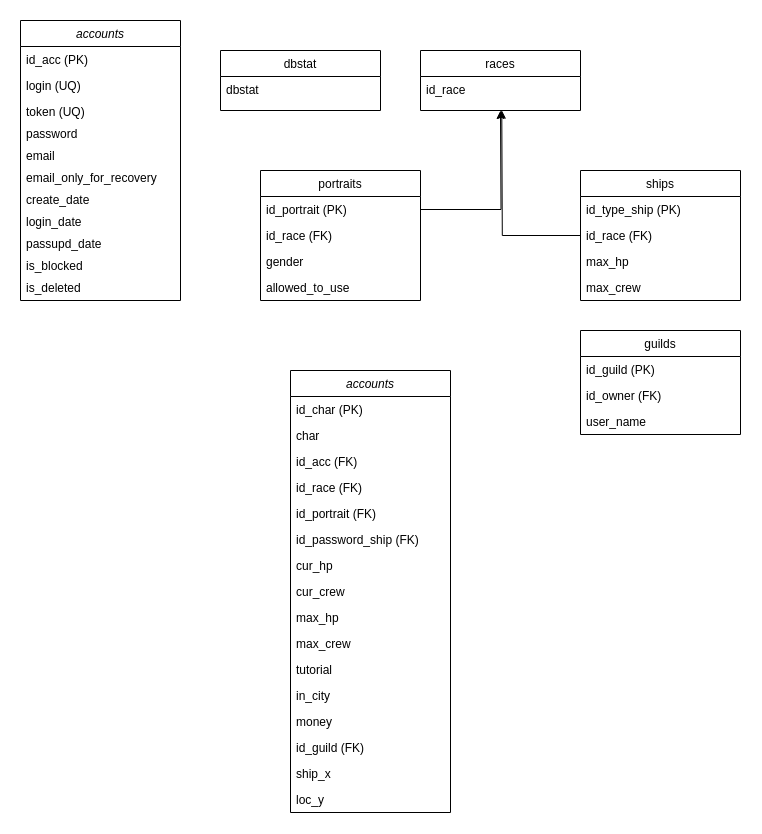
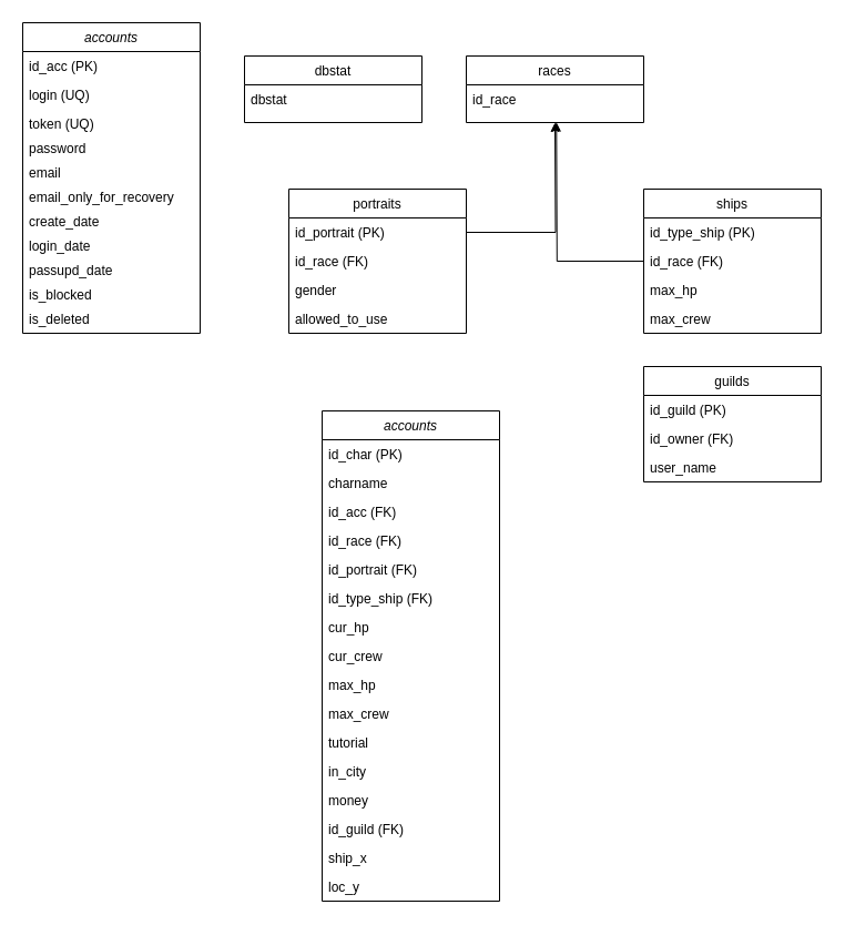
  <mxCell id="0" />
  <mxCell id="1" parent="0" />
  <mxCell id="2" value="accounts" style="swimlane;fontStyle=2;align=center;verticalAlign=top;childLayout=stackLayout;horizontal=1;startSize=26;horizontalStack=0;resizeParent=1;resizeLast=0;collapsible=1;marginBottom=0;rounded=0;shadow=0;strokeWidth=1;" parent="1" vertex="1"><mxGeometry x="20" y="20" width="160" height="280" as="geometry"><mxRectangle x="220" y="180" width="160" height="26" as="alternateBounds" /></mxGeometry></mxCell>
  <mxCell id="3" value="id_acc (PK)" style="text;align=left;verticalAlign=top;spacingLeft=4;spacingRight=4;overflow=hidden;rotatable=0;points=[[0,0.5],[1,0.5]];portConstraint=eastwest;" parent="2" vertex="1"><mxGeometry y="26" width="160" height="26" as="geometry" /></mxCell>
  <mxCell id="4" value="login (UQ)" style="text;align=left;verticalAlign=top;spacingLeft=4;spacingRight=4;overflow=hidden;rotatable=0;points=[[0,0.5],[1,0.5]];portConstraint=eastwest;rounded=0;shadow=0;html=0;" parent="2" vertex="1"><mxGeometry y="52" width="160" height="26" as="geometry" /></mxCell>
  <mxCell id="5" value="token (UQ)" style="text;align=left;verticalAlign=top;spacingLeft=4;spacingRight=4;overflow=hidden;rotatable=0;points=[[0,0.5],[1,0.5]];portConstraint=eastwest;rounded=0;shadow=0;html=0;" parent="2" vertex="1"><mxGeometry y="78" width="160" height="22" as="geometry" /></mxCell>
  <mxCell id="6" value="password" style="text;align=left;verticalAlign=top;spacingLeft=4;spacingRight=4;overflow=hidden;rotatable=0;points=[[0,0.5],[1,0.5]];portConstraint=eastwest;rounded=0;shadow=0;html=0;" vertex="1" parent="2"><mxGeometry y="100" width="160" height="22" as="geometry" /></mxCell>
  <mxCell id="7" value="email" style="text;align=left;verticalAlign=top;spacingLeft=4;spacingRight=4;overflow=hidden;rotatable=0;points=[[0,0.5],[1,0.5]];portConstraint=eastwest;rounded=0;shadow=0;html=0;" vertex="1" parent="2"><mxGeometry y="122" width="160" height="22" as="geometry" /></mxCell>
  <mxCell id="8" value="email_only_for_recovery" style="text;align=left;verticalAlign=top;spacingLeft=4;spacingRight=4;overflow=hidden;rotatable=0;points=[[0,0.5],[1,0.5]];portConstraint=eastwest;rounded=0;shadow=0;html=0;" vertex="1" parent="2"><mxGeometry y="144" width="160" height="22" as="geometry" /></mxCell>
  <mxCell id="9" value="create_date" style="text;align=left;verticalAlign=top;spacingLeft=4;spacingRight=4;overflow=hidden;rotatable=0;points=[[0,0.5],[1,0.5]];portConstraint=eastwest;rounded=0;shadow=0;html=0;" vertex="1" parent="2"><mxGeometry y="166" width="160" height="22" as="geometry" /></mxCell>
  <mxCell id="10" value="login_date" style="text;align=left;verticalAlign=top;spacingLeft=4;spacingRight=4;overflow=hidden;rotatable=0;points=[[0,0.5],[1,0.5]];portConstraint=eastwest;rounded=0;shadow=0;html=0;" vertex="1" parent="2"><mxGeometry y="188" width="160" height="22" as="geometry" /></mxCell>
  <mxCell id="11" value="passupd_date" style="text;align=left;verticalAlign=top;spacingLeft=4;spacingRight=4;overflow=hidden;rotatable=0;points=[[0,0.5],[1,0.5]];portConstraint=eastwest;rounded=0;shadow=0;html=0;" vertex="1" parent="2"><mxGeometry y="210" width="160" height="22" as="geometry" /></mxCell>
  <mxCell id="12" value="is_blocked" style="text;align=left;verticalAlign=top;spacingLeft=4;spacingRight=4;overflow=hidden;rotatable=0;points=[[0,0.5],[1,0.5]];portConstraint=eastwest;rounded=0;shadow=0;html=0;" vertex="1" parent="2"><mxGeometry y="232" width="160" height="22" as="geometry" /></mxCell>
  <mxCell id="13" value="is_deleted" style="text;align=left;verticalAlign=top;spacingLeft=4;spacingRight=4;overflow=hidden;rotatable=0;points=[[0,0.5],[1,0.5]];portConstraint=eastwest;rounded=0;shadow=0;html=0;" vertex="1" parent="2"><mxGeometry y="254" width="160" height="22" as="geometry" /></mxCell>
  <mxCell id="14" value="ships" style="swimlane;fontStyle=0;align=center;verticalAlign=top;childLayout=stackLayout;horizontal=1;startSize=26;horizontalStack=0;resizeParent=1;resizeLast=0;collapsible=1;marginBottom=0;rounded=0;shadow=0;strokeWidth=1;" parent="1" vertex="1"><mxGeometry x="580" y="170" width="160" height="130" as="geometry"><mxRectangle x="550" y="140" width="160" height="26" as="alternateBounds" /></mxGeometry></mxCell>
  <mxCell id="15" value="id_type_ship (PK)" style="text;align=left;verticalAlign=top;spacingLeft=4;spacingRight=4;overflow=hidden;rotatable=0;points=[[0,0.5],[1,0.5]];portConstraint=eastwest;rounded=0;shadow=0;html=0;" parent="14" vertex="1"><mxGeometry y="26" width="160" height="26" as="geometry" /></mxCell>
  <mxCell id="16" value="id_race (FK)" style="text;align=left;verticalAlign=top;spacingLeft=4;spacingRight=4;overflow=hidden;rotatable=0;points=[[0,0.5],[1,0.5]];portConstraint=eastwest;rounded=0;shadow=0;html=0;" parent="14" vertex="1"><mxGeometry y="52" width="160" height="26" as="geometry" /></mxCell>
  <mxCell id="17" value="max_hp" style="text;align=left;verticalAlign=top;spacingLeft=4;spacingRight=4;overflow=hidden;rotatable=0;points=[[0,0.5],[1,0.5]];portConstraint=eastwest;rounded=0;shadow=0;html=0;" parent="14" vertex="1"><mxGeometry y="78" width="160" height="26" as="geometry" /></mxCell>
  <mxCell id="18" value="max_crew" style="text;align=left;verticalAlign=top;spacingLeft=4;spacingRight=4;overflow=hidden;rotatable=0;points=[[0,0.5],[1,0.5]];portConstraint=eastwest;rounded=0;shadow=0;html=0;" parent="14" vertex="1"><mxGeometry y="104" width="160" height="26" as="geometry" /></mxCell>
  <mxCell id="19" value="dbstat" style="swimlane;fontStyle=0;align=center;verticalAlign=top;childLayout=stackLayout;horizontal=1;startSize=26;horizontalStack=0;resizeParent=1;resizeLast=0;collapsible=1;marginBottom=0;rounded=0;shadow=0;strokeWidth=1;" vertex="1" parent="1"><mxGeometry x="220" y="50" width="160" height="60" as="geometry"><mxRectangle x="550" y="140" width="160" height="26" as="alternateBounds" /></mxGeometry></mxCell>
  <mxCell id="20" value="dbstat" style="text;align=left;verticalAlign=top;spacingLeft=4;spacingRight=4;overflow=hidden;rotatable=0;points=[[0,0.5],[1,0.5]];portConstraint=eastwest;" vertex="1" parent="19"><mxGeometry y="26" width="160" height="26" as="geometry" /></mxCell>
  <mxCell id="21" value="races" style="swimlane;fontStyle=0;align=center;verticalAlign=top;childLayout=stackLayout;horizontal=1;startSize=26;horizontalStack=0;resizeParent=1;resizeLast=0;collapsible=1;marginBottom=0;rounded=0;shadow=0;strokeWidth=1;" vertex="1" parent="1"><mxGeometry x="420" y="50" width="160" height="60" as="geometry"><mxRectangle x="550" y="140" width="160" height="26" as="alternateBounds" /></mxGeometry></mxCell>
  <mxCell id="22" value="id_race" style="text;align=left;verticalAlign=top;spacingLeft=4;spacingRight=4;overflow=hidden;rotatable=0;points=[[0,0.5],[1,0.5]];portConstraint=eastwest;" vertex="1" parent="21"><mxGeometry y="26" width="160" height="26" as="geometry" /></mxCell>
  <mxCell id="23" value="portraits" style="swimlane;fontStyle=0;align=center;verticalAlign=top;childLayout=stackLayout;horizontal=1;startSize=26;horizontalStack=0;resizeParent=1;resizeLast=0;collapsible=1;marginBottom=0;rounded=0;shadow=0;strokeWidth=1;" vertex="1" parent="1"><mxGeometry x="260" y="170" width="160" height="130" as="geometry"><mxRectangle x="550" y="140" width="160" height="26" as="alternateBounds" /></mxGeometry></mxCell>
  <mxCell id="24" value="id_portrait (PK)" style="text;align=left;verticalAlign=top;spacingLeft=4;spacingRight=4;overflow=hidden;rotatable=0;points=[[0,0.5],[1,0.5]];portConstraint=eastwest;" vertex="1" parent="23"><mxGeometry y="26" width="160" height="26" as="geometry" /></mxCell>
  <mxCell id="25" value="id_race (FK)" style="text;align=left;verticalAlign=top;spacingLeft=4;spacingRight=4;overflow=hidden;rotatable=0;points=[[0,0.5],[1,0.5]];portConstraint=eastwest;" vertex="1" parent="23"><mxGeometry y="52" width="160" height="26" as="geometry" /></mxCell>
  <mxCell id="26" value="gender" style="text;align=left;verticalAlign=top;spacingLeft=4;spacingRight=4;overflow=hidden;rotatable=0;points=[[0,0.5],[1,0.5]];portConstraint=eastwest;" vertex="1" parent="23"><mxGeometry y="78" width="160" height="26" as="geometry" /></mxCell>
  <mxCell id="27" value="allowed_to_use" style="text;align=left;verticalAlign=top;spacingLeft=4;spacingRight=4;overflow=hidden;rotatable=0;points=[[0,0.5],[1,0.5]];portConstraint=eastwest;" vertex="1" parent="23"><mxGeometry y="104" width="160" height="26" as="geometry" /></mxCell>
  <mxCell id="28" style="edgeStyle=orthogonalEdgeStyle;rounded=0;orthogonalLoop=1;jettySize=auto;html=1;exitX=1;exitY=0.5;exitDx=0;exitDy=0;entryX=0.5;entryY=1;entryDx=0;entryDy=0;entryPerimeter=0;" edge="1" parent="1" source="24"><mxGeometry relative="1" as="geometry"><mxPoint x="500" y="110" as="targetPoint" /></mxGeometry></mxCell>
  <mxCell id="29" style="edgeStyle=orthogonalEdgeStyle;rounded=0;orthogonalLoop=1;jettySize=auto;html=1;exitX=0;exitY=0.5;exitDx=0;exitDy=0;entryX=0.508;entryY=0.964;entryDx=0;entryDy=0;entryPerimeter=0;" edge="1" parent="1" source="16"><mxGeometry relative="1" as="geometry"><mxPoint x="501.28" y="109.712" as="targetPoint" /></mxGeometry></mxCell>
  <mxCell id="30" value="accounts" style="swimlane;fontStyle=2;align=center;verticalAlign=top;childLayout=stackLayout;horizontal=1;startSize=26;horizontalStack=0;resizeParent=1;resizeLast=0;collapsible=1;marginBottom=0;rounded=0;shadow=0;strokeWidth=1;" vertex="1" parent="1"><mxGeometry x="290" y="370" width="160" height="442" as="geometry"><mxRectangle x="220" y="180" width="160" height="26" as="alternateBounds" /></mxGeometry></mxCell>
  <mxCell id="31" value="id_char (PK)" style="text;align=left;verticalAlign=top;spacingLeft=4;spacingRight=4;overflow=hidden;rotatable=0;points=[[0,0.5],[1,0.5]];portConstraint=eastwest;" vertex="1" parent="30"><mxGeometry y="26" width="160" height="26" as="geometry" /></mxCell>
- <mxCell id="32" value="char" style="text;align=left;verticalAlign=top;spacingLeft=4;spacingRight=4;overflow=hidden;rotatable=0;points=[[0,0.5],[1,0.5]];portConstraint=eastwest;" vertex="1" parent="30"><mxGeometry y="52" width="160" height="26" as="geometry" /></mxCell>
+ <mxCell id="32" value="charname" style="text;align=left;verticalAlign=top;spacingLeft=4;spacingRight=4;overflow=hidden;rotatable=0;points=[[0,0.5],[1,0.5]];portConstraint=eastwest;" vertex="1" parent="30"><mxGeometry y="52" width="160" height="26" as="geometry" /></mxCell>
  <mxCell id="33" value="id_acc (FK)" style="text;align=left;verticalAlign=top;spacingLeft=4;spacingRight=4;overflow=hidden;rotatable=0;points=[[0,0.5],[1,0.5]];portConstraint=eastwest;" vertex="1" parent="30"><mxGeometry y="78" width="160" height="26" as="geometry" /></mxCell>
  <mxCell id="34" value="id_race (FK)" style="text;align=left;verticalAlign=top;spacingLeft=4;spacingRight=4;overflow=hidden;rotatable=0;points=[[0,0.5],[1,0.5]];portConstraint=eastwest;" vertex="1" parent="30"><mxGeometry y="104" width="160" height="26" as="geometry" /></mxCell>
  <mxCell id="35" value="id_portrait (FK)" style="text;align=left;verticalAlign=top;spacingLeft=4;spacingRight=4;overflow=hidden;rotatable=0;points=[[0,0.5],[1,0.5]];portConstraint=eastwest;" vertex="1" parent="30"><mxGeometry y="130" width="160" height="26" as="geometry" /></mxCell>
- <mxCell id="36" value="id_password_ship (FK)" style="text;align=left;verticalAlign=top;spacingLeft=4;spacingRight=4;overflow=hidden;rotatable=0;points=[[0,0.5],[1,0.5]];portConstraint=eastwest;" vertex="1" parent="30"><mxGeometry y="156" width="160" height="26" as="geometry" /></mxCell>
+ <mxCell id="36" value="id_type_ship (FK)" style="text;align=left;verticalAlign=top;spacingLeft=4;spacingRight=4;overflow=hidden;rotatable=0;points=[[0,0.5],[1,0.5]];portConstraint=eastwest;" vertex="1" parent="30"><mxGeometry y="156" width="160" height="26" as="geometry" /></mxCell>
  <mxCell id="37" value="cur_hp" style="text;align=left;verticalAlign=top;spacingLeft=4;spacingRight=4;overflow=hidden;rotatable=0;points=[[0,0.5],[1,0.5]];portConstraint=eastwest;" vertex="1" parent="30"><mxGeometry y="182" width="160" height="26" as="geometry" /></mxCell>
  <mxCell id="38" value="cur_crew" style="text;align=left;verticalAlign=top;spacingLeft=4;spacingRight=4;overflow=hidden;rotatable=0;points=[[0,0.5],[1,0.5]];portConstraint=eastwest;" vertex="1" parent="30"><mxGeometry y="208" width="160" height="26" as="geometry" /></mxCell>
  <mxCell id="39" value="max_hp" style="text;align=left;verticalAlign=top;spacingLeft=4;spacingRight=4;overflow=hidden;rotatable=0;points=[[0,0.5],[1,0.5]];portConstraint=eastwest;" vertex="1" parent="30"><mxGeometry y="234" width="160" height="26" as="geometry" /></mxCell>
  <mxCell id="40" value="max_crew" style="text;align=left;verticalAlign=top;spacingLeft=4;spacingRight=4;overflow=hidden;rotatable=0;points=[[0,0.5],[1,0.5]];portConstraint=eastwest;" vertex="1" parent="30"><mxGeometry y="260" width="160" height="26" as="geometry" /></mxCell>
  <mxCell id="41" value="tutorial" style="text;align=left;verticalAlign=top;spacingLeft=4;spacingRight=4;overflow=hidden;rotatable=0;points=[[0,0.5],[1,0.5]];portConstraint=eastwest;" vertex="1" parent="30"><mxGeometry y="286" width="160" height="26" as="geometry" /></mxCell>
  <mxCell id="42" value="in_city" style="text;align=left;verticalAlign=top;spacingLeft=4;spacingRight=4;overflow=hidden;rotatable=0;points=[[0,0.5],[1,0.5]];portConstraint=eastwest;" vertex="1" parent="30"><mxGeometry y="312" width="160" height="26" as="geometry" /></mxCell>
  <mxCell id="43" value="money" style="text;align=left;verticalAlign=top;spacingLeft=4;spacingRight=4;overflow=hidden;rotatable=0;points=[[0,0.5],[1,0.5]];portConstraint=eastwest;" vertex="1" parent="30"><mxGeometry y="338" width="160" height="26" as="geometry" /></mxCell>
  <mxCell id="44" value="id_guild (FK)" style="text;align=left;verticalAlign=top;spacingLeft=4;spacingRight=4;overflow=hidden;rotatable=0;points=[[0,0.5],[1,0.5]];portConstraint=eastwest;" vertex="1" parent="30"><mxGeometry y="364" width="160" height="26" as="geometry" /></mxCell>
  <mxCell id="45" value="ship_x" style="text;align=left;verticalAlign=top;spacingLeft=4;spacingRight=4;overflow=hidden;rotatable=0;points=[[0,0.5],[1,0.5]];portConstraint=eastwest;" vertex="1" parent="30"><mxGeometry y="390" width="160" height="26" as="geometry" /></mxCell>
  <mxCell id="46" value="loc_y" style="text;align=left;verticalAlign=top;spacingLeft=4;spacingRight=4;overflow=hidden;rotatable=0;points=[[0,0.5],[1,0.5]];portConstraint=eastwest;" vertex="1" parent="30"><mxGeometry y="416" width="160" height="26" as="geometry" /></mxCell>
  <mxCell id="47" value="guilds" style="swimlane;fontStyle=0;align=center;verticalAlign=top;childLayout=stackLayout;horizontal=1;startSize=26;horizontalStack=0;resizeParent=1;resizeLast=0;collapsible=1;marginBottom=0;rounded=0;shadow=0;strokeWidth=1;" vertex="1" parent="1"><mxGeometry x="580" y="330" width="160" height="104" as="geometry"><mxRectangle x="550" y="140" width="160" height="26" as="alternateBounds" /></mxGeometry></mxCell>
  <mxCell id="48" value="id_guild (PK)" style="text;align=left;verticalAlign=top;spacingLeft=4;spacingRight=4;overflow=hidden;rotatable=0;points=[[0,0.5],[1,0.5]];portConstraint=eastwest;" vertex="1" parent="47"><mxGeometry y="26" width="160" height="26" as="geometry" /></mxCell>
  <mxCell id="49" value="id_owner (FK)" style="text;align=left;verticalAlign=top;spacingLeft=4;spacingRight=4;overflow=hidden;rotatable=0;points=[[0,0.5],[1,0.5]];portConstraint=eastwest;" vertex="1" parent="47"><mxGeometry y="52" width="160" height="26" as="geometry" /></mxCell>
  <mxCell id="50" value="user_name" style="text;align=left;verticalAlign=top;spacingLeft=4;spacingRight=4;overflow=hidden;rotatable=0;points=[[0,0.5],[1,0.5]];portConstraint=eastwest;" vertex="1" parent="47"><mxGeometry y="78" width="160" height="26" as="geometry" /></mxCell>
